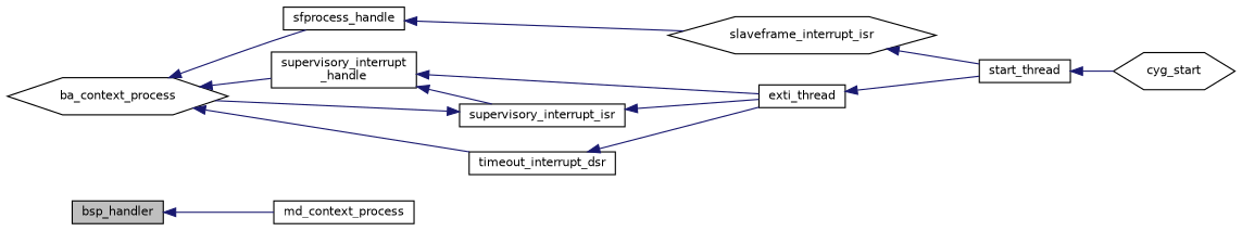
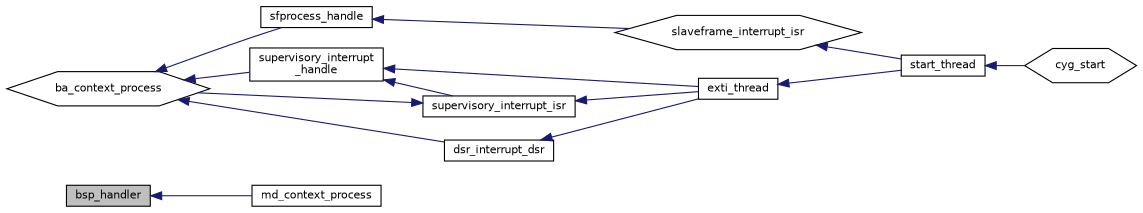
  digraph {
    rankdir=LR
    node [color=black fillcolor=white fontname=Helvetica fontsize=10 shape=box style=filled]
    edge [color=midnightblue dir=back fontname=Helvetica fontsize=10 labelfontname=Helvetica labelfontsize=10 style=solid]
    n1 [fillcolor=grey75 fontcolor=black height=0.2 label=bsp_handler width=0.4]
    n2 [height=0.2 label=md_context_process width=0.4]
    n3 [height=0.2 label=ba_context_process shape=hexagon width=0.4]
    n4 [height=0.2 label=sfprocess_handle width=0.4]
    n5 [height=0.2 label="supervisory_interrupt\l_handle" width=0.4]
-   n6 [height=0.2 label=timeout_interrupt_dsr width=0.4]
+   n6 [height=0.2 label=dsr_interrupt_dsr width=0.4]
    n7 [height=0.2 label=slaveframe_interrupt_isr shape=hexagon width=0.4]
    n8 [height=0.2 label=exti_thread width=0.4]
    n9 [height=0.2 label=supervisory_interrupt_isr width=0.4]
    n10 [height=0.2 label=start_thread width=0.4]
    n11 [height=0.2 label=cyg_start shape=hexagon width=0.4]
    n1 -> n2
    n3 -> n4
    n3 -> n5
    n3 -> n6
    n4 -> n7
    n5 -> n8
    n5 -> n9
    n6 -> n8
    n7 -> n10
    n8 -> n10
    n9 -> n3
    n9 -> n8
    n10 -> n11
  }
